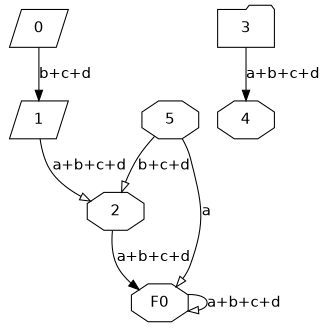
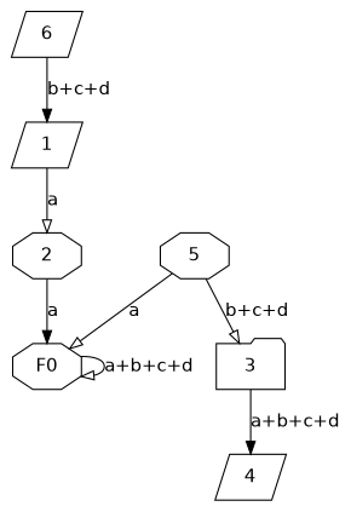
  digraph {
    fontname="DejaVu Sans"
    node [fontname="DejaVu Sans" shape=octagon]
    edge [arrowhead=onormal fontname="DejaVu Sans"]
-   0 [shape=parallelogram]
+   0 [shape=parallelogram label=6]
    1 [shape=parallelogram]
    2
    F0
    3 [shape=folder]
-   4
+   4 [shape=parallelogram]
    5
    0 -> 1 [arrowhead=normal label="b+c+d"]
-   1 -> 2 [label="a+b+c+d"]
-   2 -> F0 [arrowhead=normal label="a+b+c+d"]
+   1 -> 2 [label=a]
+   2 -> F0 [arrowhead=normal label=a]
    F0 -> F0 [label="a+b+c+d"]
    3 -> 4 [arrowhead=normal label="a+b+c+d"]
    5 -> F0 [label=a]
-   5 -> 2 [label="b+c+d"]
+   5 -> 3 [label="b+c+d"]
  }
